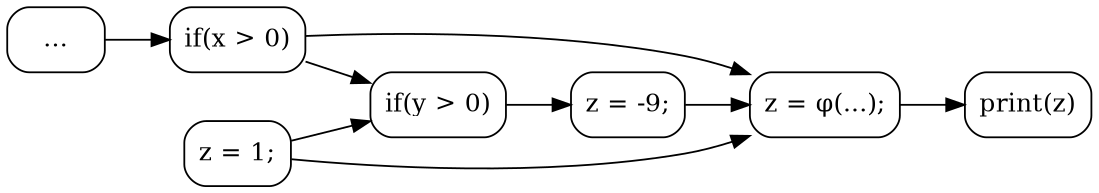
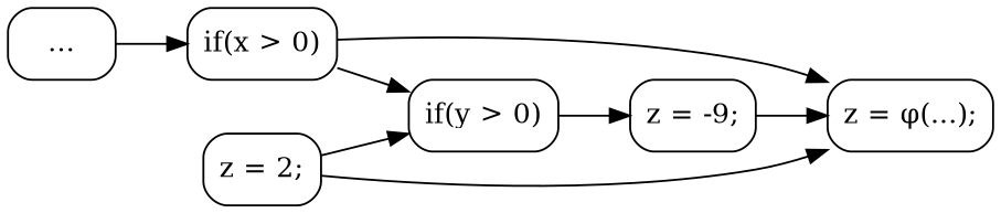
  digraph {
    rankdir=LR
    node [shape=box style=rounded]
    n1 [label="..."]
    n2 [label="if(x > 0)"]
    n3 [label="if(y > 0)"]
    n4 [label="z = φ(...);"]
    n5 [label="z = -9;"]
-   n6 [label="print(z)"]
-   n7 [label="z = 1;"]
+   n7 [label="z = 2;"]
    n1 -> n2
    n2 -> n3
    n2 -> n4
    n3 -> n5
-   n4 -> n6
    n5 -> n4
    n7 -> n3
    n7 -> n4
  }
